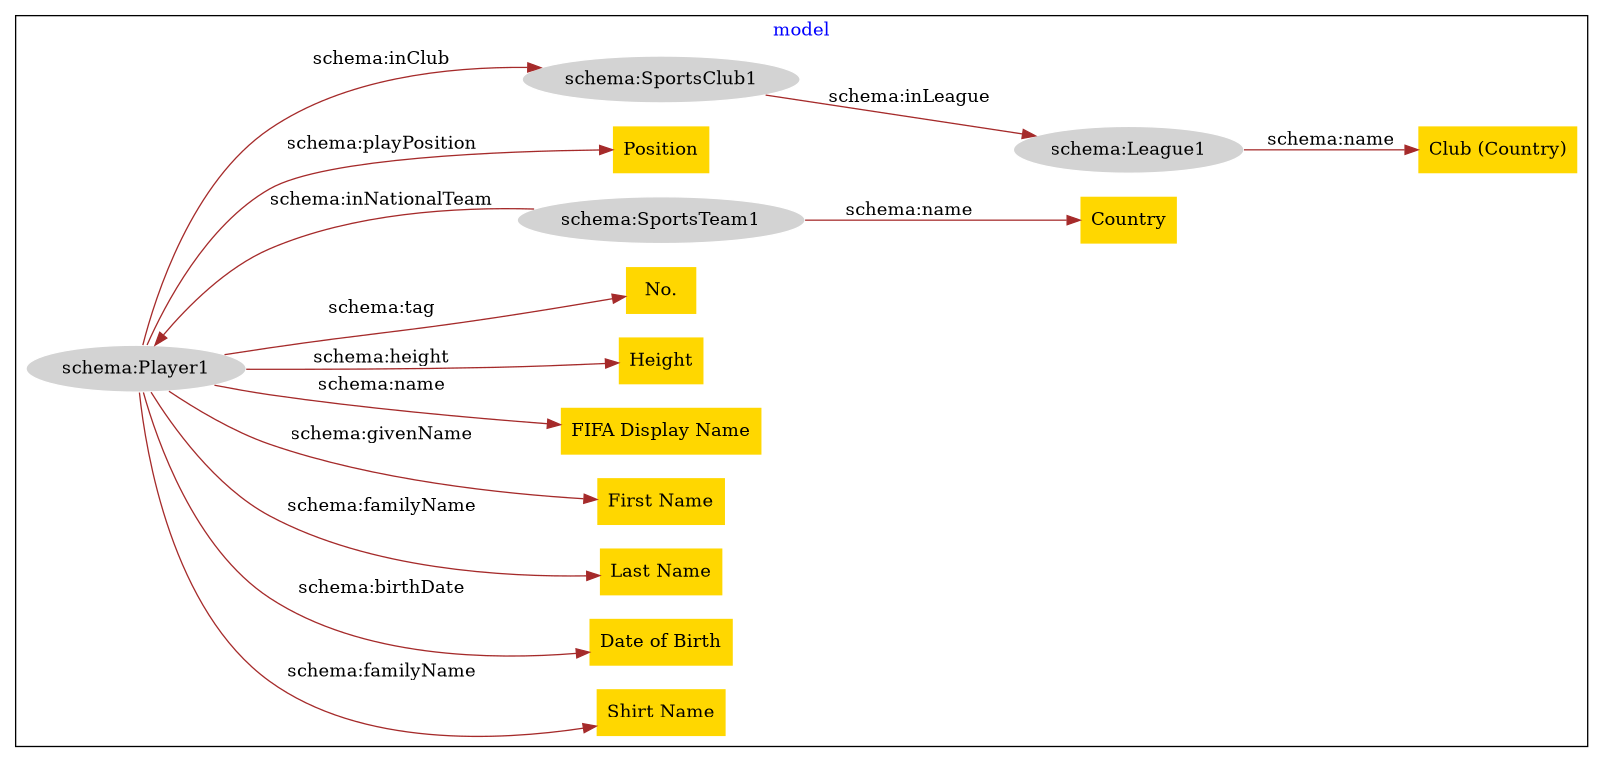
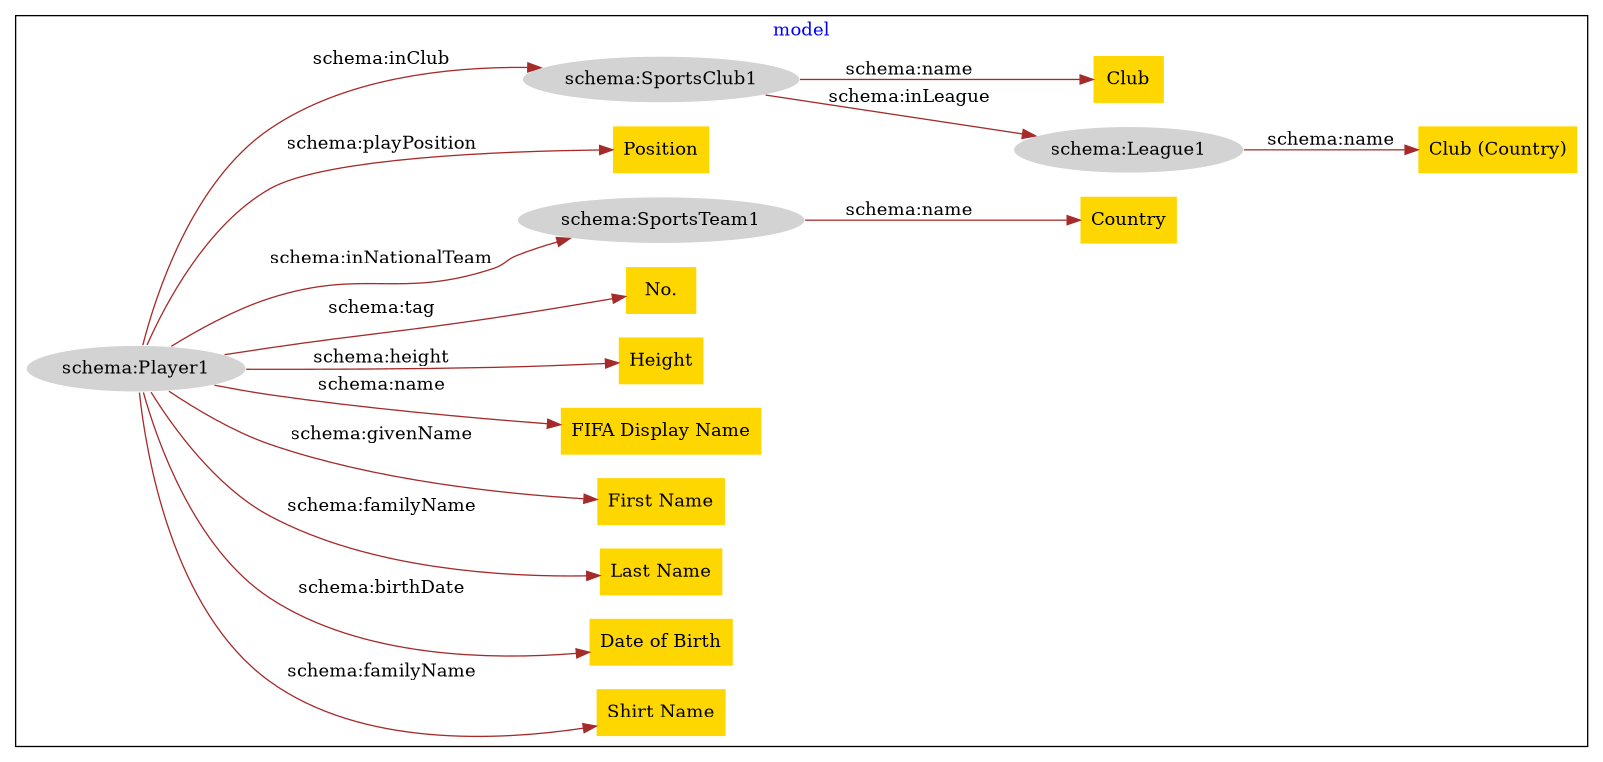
  digraph {
    fontcolor=blue
    rankdir=LR
    remincross=true
    node [fillcolor=gold style=filled shape=plaintext]
    edge [color=brown fontcolor=black]
    n1 [color=white fillcolor=lightgray label="schema:Player1" shape=""]
    n2 [label="Shirt Name"]
    n3 [label="Date of Birth"]
    n4 [label="Last Name"]
    n5 [label="First Name"]
    n6 [label="FIFA Display Name"]
    n7 [color=white fillcolor=lightgray label="schema:SportsTeam1" shape=""]
    n8 [label=Country]
    n9 [label=Height]
    n10 [label="No."]
    n11 [label=Position]
    n12 [color=white fillcolor=lightgray label="schema:SportsClub1" shape=""]
+   n13 [label=Club]
    n14 [color=white fillcolor=lightgray label="schema:League1" shape=""]
    n15 [label="Club (Country)"]
    subgraph cluster_1 {
      label=model
      n1
      n2
      n3
      n4
      n5
      n6
      n7
      n8
      n9
      n10
      n11
      n12
+     n13
      n14
      n15
    }
    n1 -> n2 [label="schema:familyName"]
    n1 -> n3 [label="schema:birthDate"]
    n1 -> n4 [label="schema:familyName"]
    n1 -> n5 [label="schema:givenName"]
    n1 -> n6 [label="schema:name"]
-   n7 -> n1 [label="schema:inNationalTeam"]
+   n1 -> n7 [label="schema:inNationalTeam"]
    n1 -> n9 [label="schema:height"]
    n1 -> n10 [label="schema:tag"]
    n1 -> n11 [label="schema:playPosition"]
    n1 -> n12 [label="schema:inClub"]
    n7 -> n8 [label="schema:name"]
+   n12 -> n13 [label="schema:name"]
    n12 -> n14 [label="schema:inLeague"]
    n14 -> n15 [label="schema:name"]
  }
